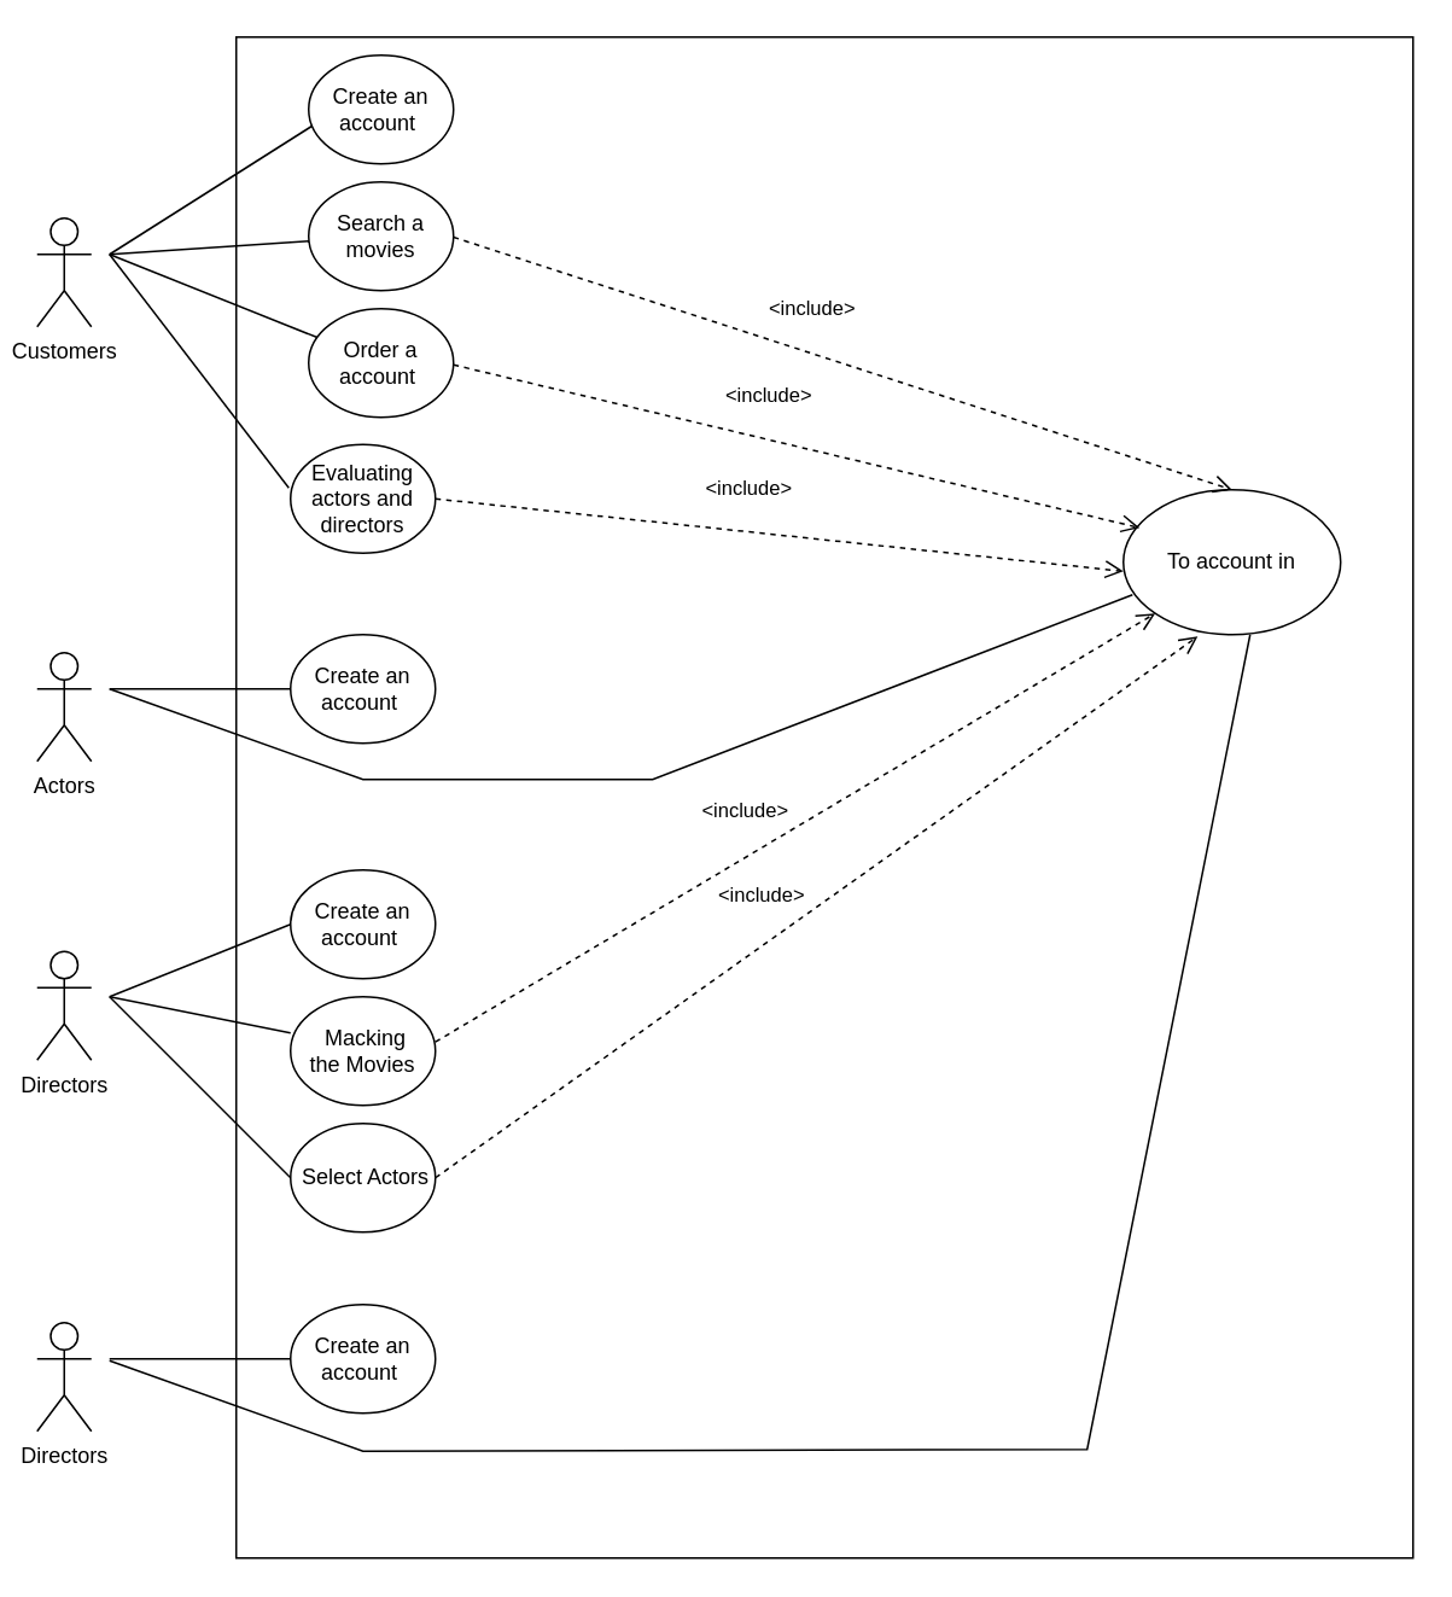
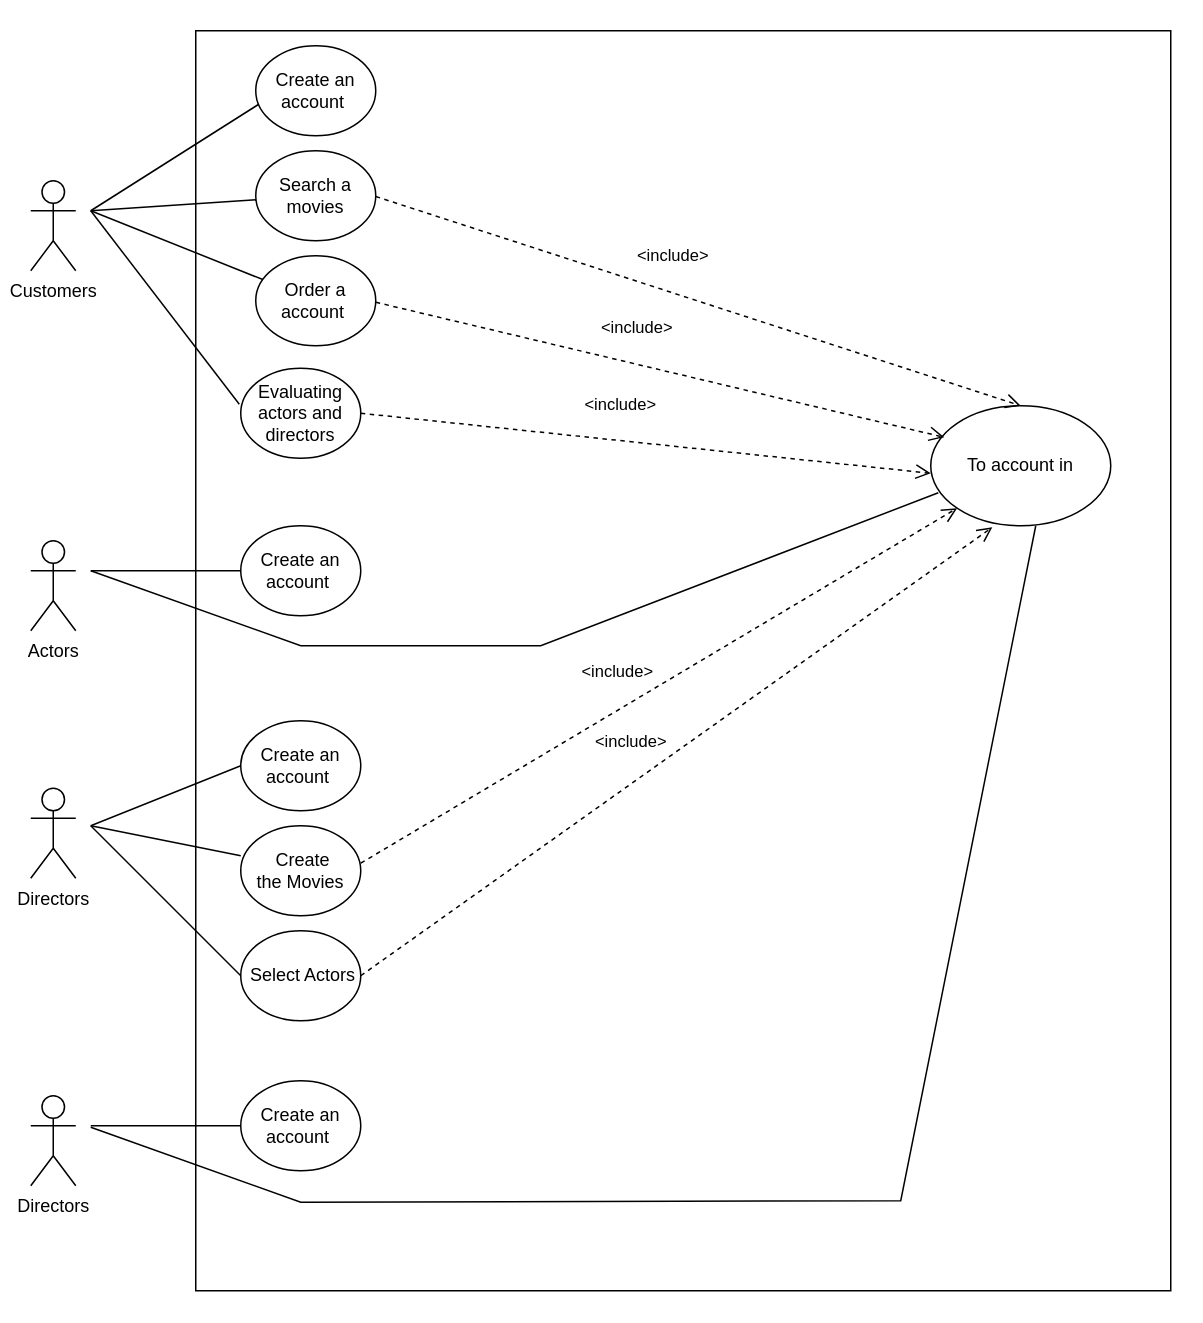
  <mxCell id="0" />
  <mxCell id="1" parent="0" />
  <mxCell id="2" value="Customers" style="shape=umlActor;verticalLabelPosition=bottom;verticalAlign=top;html=1;outlineConnect=0;" parent="1" vertex="1"><mxGeometry x="20" y="120" width="30" height="60" as="geometry" /></mxCell>
  <mxCell id="3" value="Actors" style="shape=umlActor;verticalLabelPosition=bottom;verticalAlign=top;html=1;outlineConnect=0;" parent="1" vertex="1"><mxGeometry x="20" y="360" width="30" height="60" as="geometry" /></mxCell>
  <mxCell id="4" value="Directors" style="shape=umlActor;verticalLabelPosition=bottom;verticalAlign=top;html=1;outlineConnect=0;" parent="1" vertex="1"><mxGeometry x="20" y="525" width="30" height="60" as="geometry" /></mxCell>
  <mxCell id="5" value="Directors" style="shape=umlActor;verticalLabelPosition=bottom;verticalAlign=top;html=1;outlineConnect=0;" parent="1" vertex="1"><mxGeometry x="20" y="730" width="30" height="60" as="geometry" /></mxCell>
  <mxCell id="6" value="&lt;span style=&quot;color: rgba(0, 0, 0, 0); font-family: monospace; font-size: 0px; text-align: start;&quot;&gt;%3CmxGraphModel%3E%3Croot%3E%3CmxCell%20id%3D%220%22%2F%3E%3CmxCell%20id%3D%221%22%20parent%3D%220%22%2F%3E%3CmxCell%20id%3D%222%22%20value%3D%22%26amp%3Blt%3Binclude%26amp%3Bgt%3B%22%20style%3D%22html%3D1%3BverticalAlign%3Dbottom%3BendArrow%3Dopen%3Bdashed%3D1%3BendSize%3D8%3Brounded%3D0%3BentryX%3D0.227%3BentryY%3D0.057%3BentryDx%3D0%3BentryDy%3D0%3BentryPerimeter%3D0%3BexitX%3D1%3BexitY%3D0.5%3BexitDx%3D0%3BexitDy%3D0%3B%22%20edge%3D%221%22%20parent%3D%221%22%3E%3CmxGeometry%20x%3D%22-0.1%22%20y%3D%2215%22%20relative%3D%221%22%20as%3D%22geometry%22%3E%3CmxPoint%20x%3D%22675%22%20y%3D%2260%22%20as%3D%22sourcePoint%22%2F%3E%3CmxPoint%20x%3D%22914.97%22%20y%3D%2298.99%22%20as%3D%22targetPoint%22%2F%3E%3CmxPoint%20as%3D%22offset%22%2F%3E%3C%2FmxGeometry%3E%3C%2FmxCell%3E%3C%2Froot%3E%3C%2FmxGraphModel%3E&lt;/span&gt;&lt;span style=&quot;color: rgba(0, 0, 0, 0); font-family: monospace; font-size: 0px; text-align: start;&quot;&gt;%3CmxGraphModel%3E%3Croot%3E%3CmxCell%20id%3D%220%22%2F%3E%3CmxCell%20id%3D%221%22%20parent%3D%220%22%2F%3E%3CmxCell%20id%3D%222%22%20value%3D%22%26amp%3Blt%3Binclude%26amp%3Bgt%3B%22%20style%3D%22html%3D1%3BverticalAlign%3Dbottom%3BendArrow%3Dopen%3Bdashed%3D1%3BendSize%3D8%3Brounded%3D0%3BentryX%3D0.227%3BentryY%3D0.057%3BentryDx%3D0%3BentryDy%3D0%3BentryPerimeter%3D0%3BexitX%3D1%3BexitY%3D0.5%3BexitDx%3D0%3BexitDy%3D0%3B%22%20edge%3D%221%22%20parent%3D%221%22%3E%3CmxGeometry%20x%3D%22-0.1%22%20y%3D%2215%22%20relative%3D%221%22%20as%3D%22geometry%22%3E%3CmxPoint%20x%3D%22675%22%20y%3D%2260%22%20as%3D%22sourcePoint%22%2F%3E%3CmxPoint%20x%3D%22914.97%22%20y%3D%2298.99%22%20as%3D%22targetPoint%22%2F%3E%3CmxPoint%20as%3D%22offset%22%2F%3E%3C%2FmxGeometry%3E%3C%2FmxCell%3E%3C%2Froot%3E%3C%2FmxGraphModel%3E&lt;/span&gt;" style="rounded=0;whiteSpace=wrap;html=1;" parent="1" vertex="1"><mxGeometry x="130" y="20" width="650" height="840" as="geometry" /></mxCell>
  <mxCell id="7" value="Create an account&amp;nbsp;" style="ellipse;whiteSpace=wrap;html=1;" parent="1" vertex="1"><mxGeometry x="170" y="30" width="80" height="60" as="geometry" /></mxCell>
  <mxCell id="8" value="Search a movies" style="ellipse;whiteSpace=wrap;html=1;" parent="1" vertex="1"><mxGeometry x="170" y="100" width="80" height="60" as="geometry" /></mxCell>
  <mxCell id="9" value="Order a account&amp;nbsp;" style="ellipse;whiteSpace=wrap;html=1;" parent="1" vertex="1"><mxGeometry x="170" y="170" width="80" height="60" as="geometry" /></mxCell>
  <mxCell id="10" value="Evaluating actors and directors" style="ellipse;whiteSpace=wrap;html=1;" parent="1" vertex="1"><mxGeometry x="160" y="245" width="80" height="60" as="geometry" /></mxCell>
  <mxCell id="11" value="Create an account&amp;nbsp;" style="ellipse;whiteSpace=wrap;html=1;" parent="1" vertex="1"><mxGeometry x="160" y="350" width="80" height="60" as="geometry" /></mxCell>
  <mxCell id="12" value="Create an account&amp;nbsp;" style="ellipse;whiteSpace=wrap;html=1;" parent="1" vertex="1"><mxGeometry x="160" y="480" width="80" height="60" as="geometry" /></mxCell>
- <mxCell id="13" value="&lt;span style=&quot;text-align: left;&quot;&gt;&amp;nbsp;Macking&lt;br&gt;the Movies&lt;/span&gt;" style="ellipse;whiteSpace=wrap;html=1;" parent="1" vertex="1"><mxGeometry x="160" y="550" width="80" height="60" as="geometry" /></mxCell>
+ <mxCell id="13" value="&lt;span style=&quot;text-align: left;&quot;&gt;&amp;nbsp;Create&lt;br&gt;the Movies&lt;/span&gt;" style="ellipse;whiteSpace=wrap;html=1;" parent="1" vertex="1"><mxGeometry x="160" y="550" width="80" height="60" as="geometry" /></mxCell>
  <mxCell id="14" value="&lt;span style=&quot;text-align: left;&quot;&gt;&amp;nbsp;&lt;/span&gt;&lt;span style=&quot;text-align: left;&quot;&gt;Select Actors&lt;/span&gt;&lt;span style=&quot;text-align: left;&quot;&gt;&lt;br&gt;&lt;/span&gt;" style="ellipse;whiteSpace=wrap;html=1;" parent="1" vertex="1"><mxGeometry x="160" y="620" width="80" height="60" as="geometry" /></mxCell>
  <mxCell id="15" value="Create an account&amp;nbsp;" style="ellipse;whiteSpace=wrap;html=1;" parent="1" vertex="1"><mxGeometry x="160" y="720" width="80" height="60" as="geometry" /></mxCell>
  <mxCell id="16" value="" style="endArrow=none;html=1;rounded=0;entryX=0.025;entryY=0.65;entryDx=0;entryDy=0;entryPerimeter=0;" parent="1" target="7" edge="1"><mxGeometry width="50" height="50" relative="1" as="geometry"><mxPoint x="60" y="140" as="sourcePoint" /><mxPoint x="140" y="40" as="targetPoint" /></mxGeometry></mxCell>
  <mxCell id="17" value="" style="endArrow=none;html=1;rounded=0;" parent="1" target="8" edge="1"><mxGeometry width="50" height="50" relative="1" as="geometry"><mxPoint x="60" y="140" as="sourcePoint" /><mxPoint x="140" y="110" as="targetPoint" /></mxGeometry></mxCell>
  <mxCell id="18" value="" style="endArrow=none;html=1;rounded=0;" parent="1" target="9" edge="1"><mxGeometry width="50" height="50" relative="1" as="geometry"><mxPoint x="60" y="140" as="sourcePoint" /><mxPoint x="140" y="180" as="targetPoint" /></mxGeometry></mxCell>
  <mxCell id="19" value="" style="endArrow=none;html=1;rounded=0;entryX=-0.012;entryY=0.4;entryDx=0;entryDy=0;entryPerimeter=0;" parent="1" target="10" edge="1"><mxGeometry width="50" height="50" relative="1" as="geometry"><mxPoint x="60" y="140" as="sourcePoint" /><mxPoint x="168" y="287.02" as="targetPoint" /></mxGeometry></mxCell>
  <mxCell id="20" value="" style="endArrow=none;html=1;rounded=0;entryX=0;entryY=0.5;entryDx=0;entryDy=0;" parent="1" target="11" edge="1"><mxGeometry width="50" height="50" relative="1" as="geometry"><mxPoint x="60" y="380" as="sourcePoint" /><mxPoint x="140" y="360" as="targetPoint" /></mxGeometry></mxCell>
  <mxCell id="21" value="" style="endArrow=none;html=1;rounded=0;entryX=0;entryY=0.5;entryDx=0;entryDy=0;" parent="1" target="12" edge="1"><mxGeometry width="50" height="50" relative="1" as="geometry"><mxPoint x="60" y="550" as="sourcePoint" /><mxPoint x="140" y="510" as="targetPoint" /></mxGeometry></mxCell>
  <mxCell id="22" value="" style="endArrow=none;html=1;rounded=0;" parent="1" edge="1"><mxGeometry width="50" height="50" relative="1" as="geometry"><mxPoint x="60" y="550" as="sourcePoint" /><mxPoint x="160" y="570" as="targetPoint" /></mxGeometry></mxCell>
  <mxCell id="23" value="" style="endArrow=none;html=1;rounded=0;entryX=0;entryY=0.5;entryDx=0;entryDy=0;" parent="1" target="14" edge="1"><mxGeometry width="50" height="50" relative="1" as="geometry"><mxPoint x="60" y="550" as="sourcePoint" /><mxPoint x="140" y="650" as="targetPoint" /></mxGeometry></mxCell>
  <mxCell id="24" value="" style="endArrow=none;html=1;rounded=0;entryX=0;entryY=0.5;entryDx=0;entryDy=0;" parent="1" target="15" edge="1"><mxGeometry width="50" height="50" relative="1" as="geometry"><mxPoint x="60" y="750" as="sourcePoint" /><mxPoint x="140" y="750" as="targetPoint" /></mxGeometry></mxCell>
  <mxCell id="25" value="To account in" style="ellipse;whiteSpace=wrap;html=1;" parent="1" vertex="1"><mxGeometry x="620" y="270" width="120" height="80" as="geometry" /></mxCell>
  <mxCell id="26" value="&amp;lt;include&amp;gt;" style="html=1;verticalAlign=bottom;endArrow=open;dashed=1;endSize=8;rounded=0;entryX=0.5;entryY=0;entryDx=0;entryDy=0;exitX=1;exitY=0.5;exitDx=0;exitDy=0;" parent="1" target="25" edge="1"><mxGeometry x="-0.1" y="15" relative="1" as="geometry"><mxPoint x="250" y="130.51" as="sourcePoint" /><mxPoint x="489.97" y="169.5" as="targetPoint" /><mxPoint as="offset" /></mxGeometry></mxCell>
  <mxCell id="27" value="&amp;lt;include&amp;gt;" style="html=1;verticalAlign=bottom;endArrow=open;dashed=1;endSize=8;rounded=0;entryX=0.075;entryY=0.263;entryDx=0;entryDy=0;entryPerimeter=0;exitX=1;exitY=0.5;exitDx=0;exitDy=0;" parent="1" target="25" edge="1"><mxGeometry x="-0.1" y="15" relative="1" as="geometry"><mxPoint x="250" y="201.01" as="sourcePoint" /><mxPoint x="489.97" y="240" as="targetPoint" /><mxPoint as="offset" /></mxGeometry></mxCell>
  <mxCell id="28" value="&amp;lt;include&amp;gt;" style="html=1;verticalAlign=bottom;endArrow=open;dashed=1;endSize=8;rounded=0;entryX=0.075;entryY=0.263;entryDx=0;entryDy=0;entryPerimeter=0;exitX=1;exitY=0.5;exitDx=0;exitDy=0;" parent="1" source="10" edge="1"><mxGeometry x="-0.1" y="15" relative="1" as="geometry"><mxPoint x="241" y="224.99" as="sourcePoint" /><mxPoint x="620" y="315.02" as="targetPoint" /><mxPoint as="offset" /></mxGeometry></mxCell>
  <mxCell id="29" value="" style="endArrow=none;html=1;rounded=0;exitX=0.042;exitY=0.725;exitDx=0;exitDy=0;exitPerimeter=0;" parent="1" source="25" edge="1"><mxGeometry width="50" height="50" relative="1" as="geometry"><mxPoint x="620" y="330" as="sourcePoint" /><mxPoint x="60" y="380" as="targetPoint" /><Array as="points"><mxPoint x="360" y="430" /><mxPoint x="200" y="430" /></Array></mxGeometry></mxCell>
  <mxCell id="30" value="&amp;lt;include&amp;gt;" style="html=1;verticalAlign=bottom;endArrow=open;dashed=1;endSize=8;rounded=0;entryX=0;entryY=1;entryDx=0;entryDy=0;exitX=1;exitY=0.5;exitDx=0;exitDy=0;" parent="1" target="25" edge="1"><mxGeometry x="-0.1" y="15" relative="1" as="geometry"><mxPoint x="240" y="574.98" as="sourcePoint" /><mxPoint x="610" y="620" as="targetPoint" /><mxPoint as="offset" /></mxGeometry></mxCell>
  <mxCell id="31" value="&amp;lt;include&amp;gt;" style="html=1;verticalAlign=bottom;endArrow=open;dashed=1;endSize=8;rounded=0;entryX=0.342;entryY=1.013;entryDx=0;entryDy=0;entryPerimeter=0;" parent="1" target="25" edge="1"><mxGeometry x="-0.1" y="15" relative="1" as="geometry"><mxPoint x="240" y="650" as="sourcePoint" /><mxPoint x="653.784" y="370.004" as="targetPoint" /><mxPoint as="offset" /><Array as="points"><mxPoint x="240" y="650" /></Array></mxGeometry></mxCell>
  <mxCell id="32" value="" style="endArrow=none;html=1;rounded=0;" parent="1" edge="1"><mxGeometry width="50" height="50" relative="1" as="geometry"><mxPoint x="690" y="350" as="sourcePoint" /><mxPoint x="60" y="751" as="targetPoint" /><Array as="points"><mxPoint x="690" y="350" /><mxPoint x="600" y="800" /><mxPoint x="200" y="801" /></Array></mxGeometry></mxCell>
